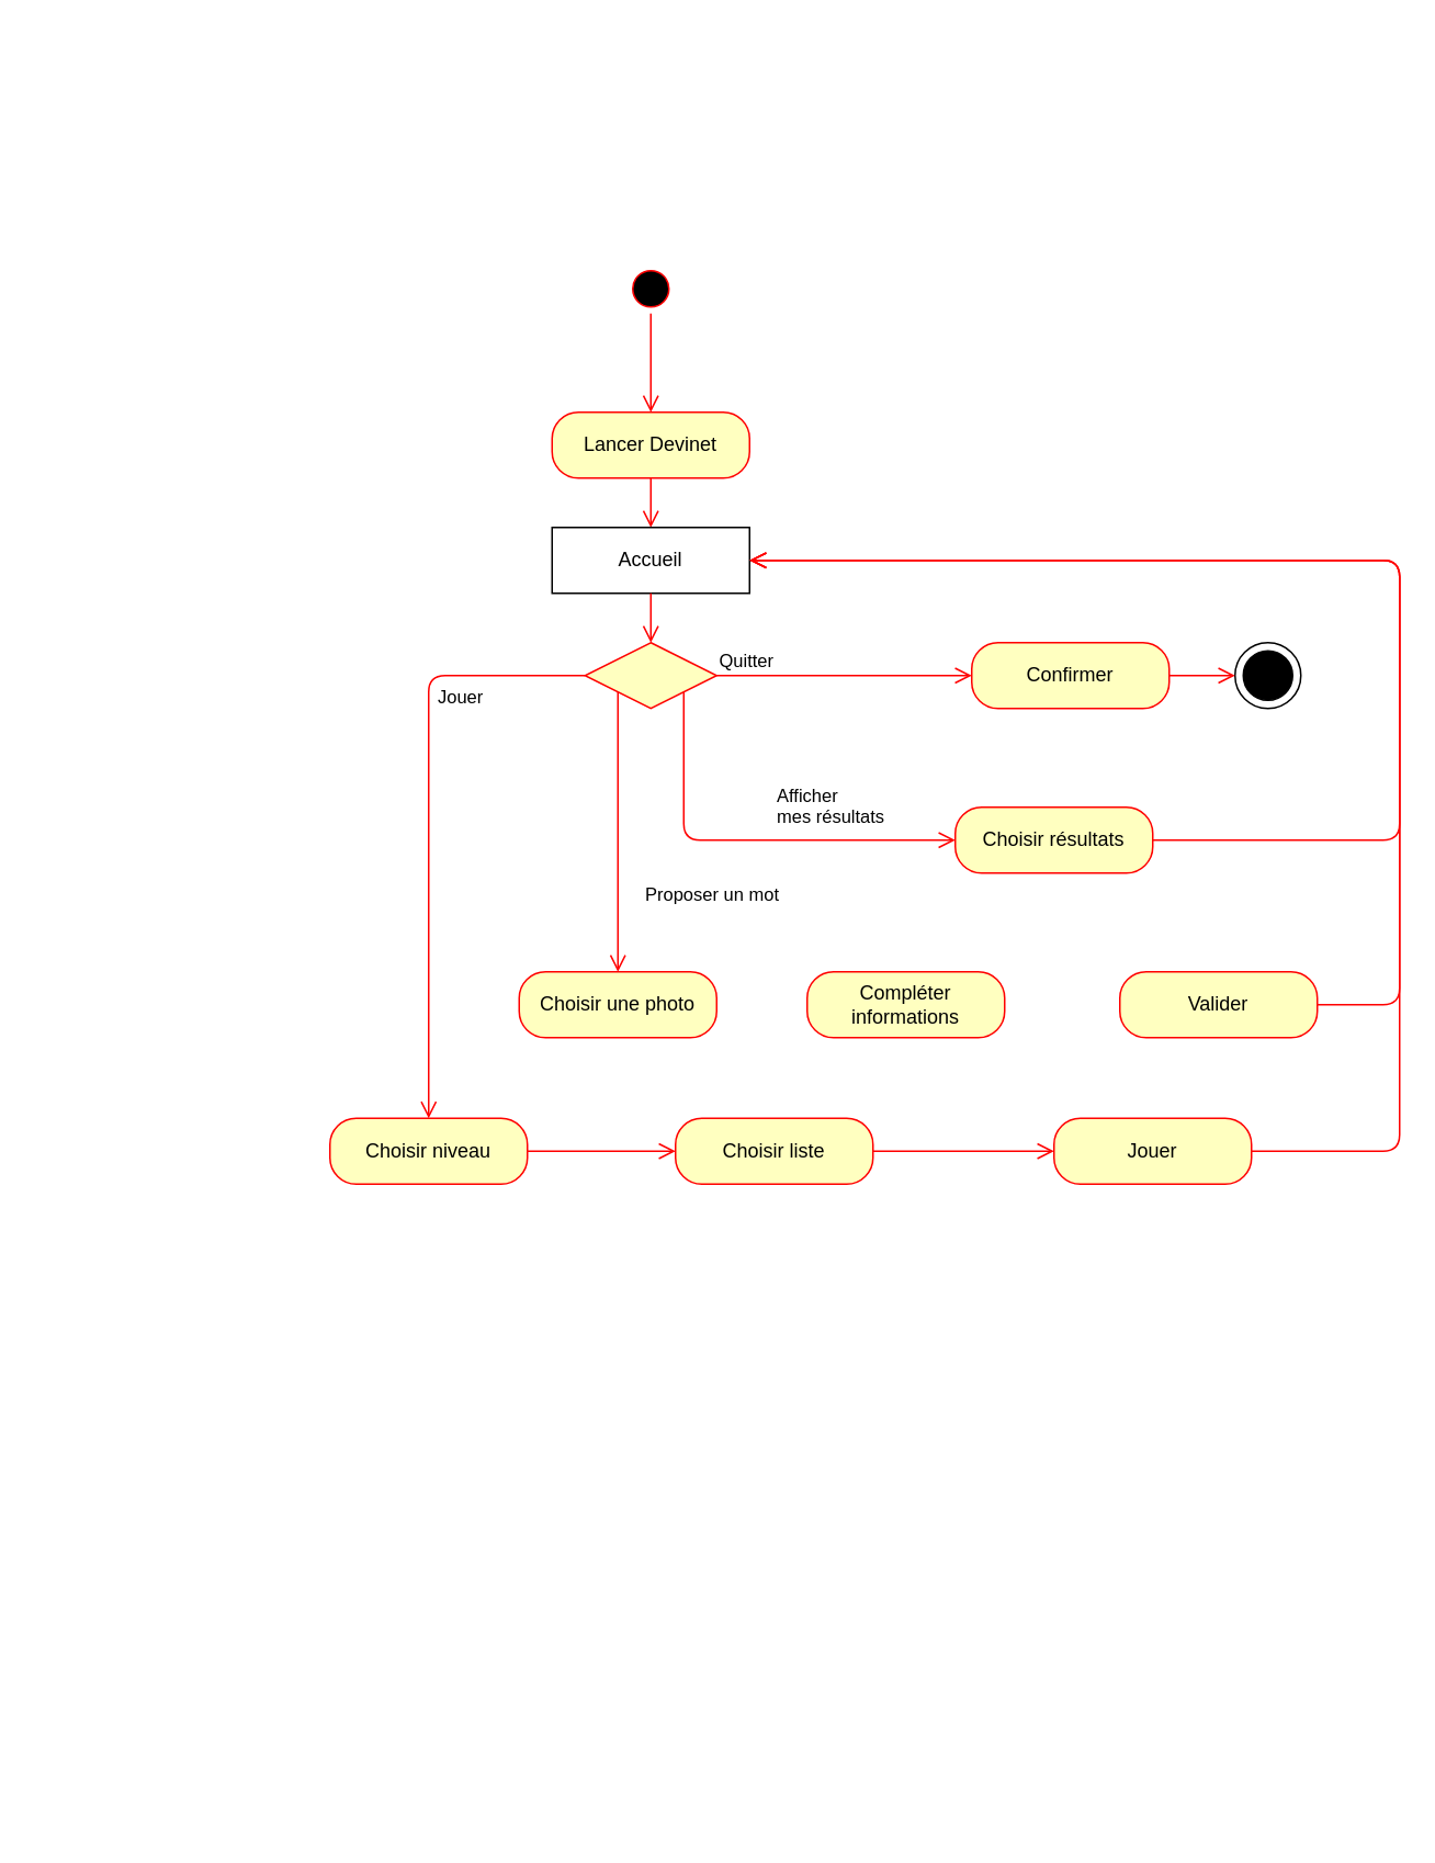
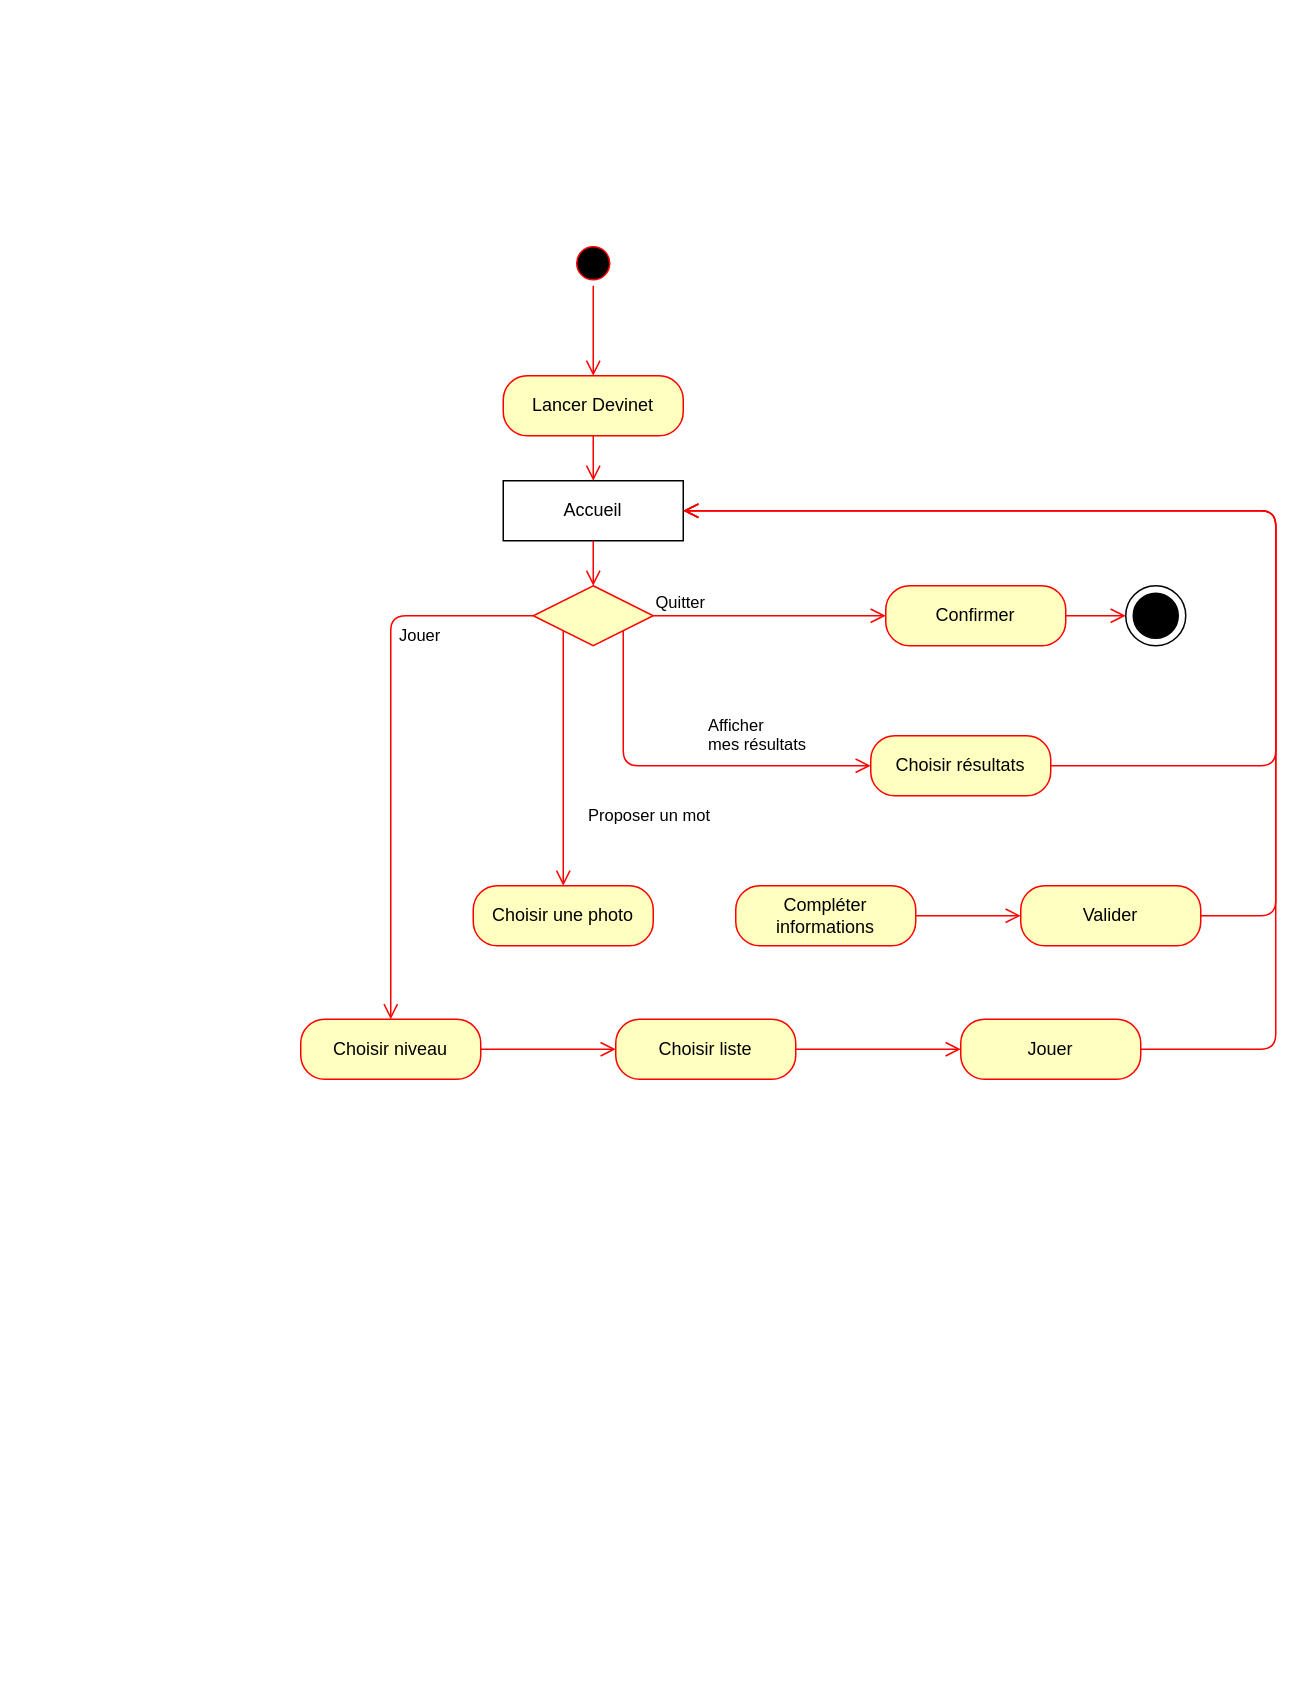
  <mxCell id="0" />
  <mxCell id="1" parent="0" />
  <mxCell id="2" value="" style="group;movable=0;resizable=0;rotatable=0;deletable=0;editable=0;connectable=0;" vertex="1" connectable="0" parent="1"><mxGeometry x="20" y="20" width="620" height="1090" as="geometry" /></mxCell>
  <mxCell id="3" value="" style="ellipse;html=1;shape=startState;fillColor=#000000;strokeColor=#ff0000;" vertex="1" parent="1"><mxGeometry x="380" y="160" width="30" height="30" as="geometry" /></mxCell>
  <mxCell id="4" value="" style="edgeStyle=orthogonalEdgeStyle;html=1;verticalAlign=bottom;endArrow=open;endSize=8;strokeColor=#ff0000;" edge="1" source="3" parent="1"><mxGeometry relative="1" as="geometry"><mxPoint x="395" y="250" as="targetPoint" /></mxGeometry></mxCell>
  <mxCell id="5" value="Lancer Devinet" style="rounded=1;whiteSpace=wrap;html=1;arcSize=40;fontColor=#000000;fillColor=#ffffc0;strokeColor=#ff0000;" vertex="1" parent="1"><mxGeometry x="335" y="250" width="120" height="40" as="geometry" /></mxCell>
  <mxCell id="6" value="" style="edgeStyle=orthogonalEdgeStyle;html=1;verticalAlign=bottom;endArrow=open;endSize=8;strokeColor=#ff0000;" edge="1" source="5" parent="1" target="10"><mxGeometry relative="1" as="geometry"><mxPoint x="390" y="370" as="targetPoint" /></mxGeometry></mxCell>
  <mxCell id="7" value="" style="rhombus;whiteSpace=wrap;html=1;fillColor=#ffffc0;strokeColor=#ff0000;" vertex="1" parent="1"><mxGeometry x="355" y="390" width="80" height="40" as="geometry" /></mxCell>
  <mxCell id="8" value="Quitter" style="edgeStyle=orthogonalEdgeStyle;html=1;align=left;verticalAlign=bottom;endArrow=open;endSize=8;strokeColor=#ff0000;" edge="1" source="7" parent="1" target="14"><mxGeometry x="-1" relative="1" as="geometry"><mxPoint x="560" y="410" as="targetPoint" /></mxGeometry></mxCell>
  <mxCell id="9" value="Afficher &lt;br&gt;mes&amp;nbsp;résultats" style="edgeStyle=orthogonalEdgeStyle;html=1;align=left;verticalAlign=top;endArrow=open;endSize=8;strokeColor=#ff0000;exitX=1;exitY=1;exitDx=0;exitDy=0;" edge="1" source="7" parent="1" target="22"><mxGeometry x="0.137" y="40" relative="1" as="geometry"><mxPoint x="375" y="540" as="targetPoint" /><Array as="points"><mxPoint x="415" y="510" /></Array><mxPoint as="offset" /></mxGeometry></mxCell>
  <mxCell id="10" value="Accueil" style="rounded=0;whiteSpace=wrap;html=1;" vertex="1" parent="1"><mxGeometry x="335" y="320" width="120" height="40" as="geometry" /></mxCell>
  <mxCell id="11" value="Jouer" style="edgeStyle=orthogonalEdgeStyle;html=1;align=left;verticalAlign=top;endArrow=open;endSize=8;strokeColor=#ff0000;" edge="1" parent="1" source="7" target="24"><mxGeometry x="-0.5" relative="1" as="geometry"><mxPoint x="260" y="650" as="targetPoint" /><mxPoint x="335" y="440" as="sourcePoint" /><Array as="points"><mxPoint x="260" y="410" /></Array><mxPoint as="offset" /></mxGeometry></mxCell>
  <mxCell id="12" value="Proposer un mot" style="edgeStyle=orthogonalEdgeStyle;html=1;align=left;verticalAlign=top;endArrow=open;endSize=8;strokeColor=#ff0000;exitX=0;exitY=1;exitDx=0;exitDy=0;entryX=0.5;entryY=0;entryDx=0;entryDy=0;" edge="1" parent="1" source="7" target="16"><mxGeometry x="0.294" y="15" relative="1" as="geometry"><mxPoint x="315" y="800" as="targetPoint" /><mxPoint x="180" y="700" as="sourcePoint" /><Array as="points"><mxPoint x="375" y="580" /><mxPoint x="375" y="580" /></Array><mxPoint as="offset" /></mxGeometry></mxCell>
  <mxCell id="13" value="" style="shape=mxgraph.sysml.actFinal;html=1;verticalLabelPosition=bottom;labelBackgroundColor=#ffffff;verticalAlign=top;" vertex="1" parent="1"><mxGeometry x="750" y="390" width="40" height="40" as="geometry" /></mxCell>
  <mxCell id="14" value="Confirmer" style="rounded=1;whiteSpace=wrap;html=1;arcSize=40;fontColor=#000000;fillColor=#ffffc0;strokeColor=#ff0000;" vertex="1" parent="1"><mxGeometry x="590" y="390" width="120" height="40" as="geometry" /></mxCell>
  <mxCell id="15" value="" style="edgeStyle=orthogonalEdgeStyle;html=1;verticalAlign=bottom;endArrow=open;endSize=8;strokeColor=#ff0000;" edge="1" source="14" parent="1" target="13"><mxGeometry relative="1" as="geometry"><mxPoint x="590" y="610" as="targetPoint" /></mxGeometry></mxCell>
  <mxCell id="16" value="Choisir une photo" style="rounded=1;whiteSpace=wrap;html=1;arcSize=40;fontColor=#000000;fillColor=#ffffc0;strokeColor=#ff0000;" vertex="1" parent="1"><mxGeometry x="315" y="590" width="120" height="40" as="geometry" /></mxCell>
  <mxCell id="17" value="Compléter informations" style="rounded=1;whiteSpace=wrap;html=1;arcSize=40;fontColor=#000000;fillColor=#ffffc0;strokeColor=#ff0000;" vertex="1" parent="1"><mxGeometry x="490" y="590" width="120" height="40" as="geometry" /></mxCell>
+ <mxCell id="18" value="" style="edgeStyle=orthogonalEdgeStyle;html=1;verticalAlign=bottom;endArrow=open;endSize=8;strokeColor=#ff0000;" edge="1" source="17" parent="1" target="19"><mxGeometry relative="1" as="geometry"><mxPoint x="660" y="740" as="targetPoint" /></mxGeometry></mxCell>
  <mxCell id="19" value="Valider" style="rounded=1;whiteSpace=wrap;html=1;arcSize=40;fontColor=#000000;fillColor=#ffffc0;strokeColor=#ff0000;" vertex="1" parent="1"><mxGeometry x="680" y="590" width="120" height="40" as="geometry" /></mxCell>
  <mxCell id="20" value="" style="edgeStyle=orthogonalEdgeStyle;html=1;verticalAlign=bottom;endArrow=open;endSize=8;strokeColor=#ff0000;" edge="1" parent="1" source="10" target="7"><mxGeometry relative="1" as="geometry"><mxPoint x="405" y="330" as="targetPoint" /><mxPoint x="405" y="300" as="sourcePoint" /></mxGeometry></mxCell>
  <mxCell id="21" value="" style="edgeStyle=orthogonalEdgeStyle;html=1;verticalAlign=bottom;endArrow=open;endSize=8;strokeColor=#ff0000;" edge="1" parent="1" source="19" target="10"><mxGeometry relative="1" as="geometry"><mxPoint x="440" y="400" as="targetPoint" /><mxPoint x="405.04" y="370" as="sourcePoint" /><Array as="points"><mxPoint x="850" y="610" /><mxPoint x="850" y="340" /></Array></mxGeometry></mxCell>
  <mxCell id="22" value="Choisir résultats" style="rounded=1;whiteSpace=wrap;html=1;arcSize=40;fontColor=#000000;fillColor=#ffffc0;strokeColor=#ff0000;" vertex="1" parent="1"><mxGeometry x="580" y="490" width="120" height="40" as="geometry" /></mxCell>
  <mxCell id="23" value="" style="edgeStyle=orthogonalEdgeStyle;html=1;verticalAlign=bottom;endArrow=open;endSize=8;strokeColor=#ff0000;entryX=1;entryY=0.5;entryDx=0;entryDy=0;" edge="1" parent="1" source="22" target="10"><mxGeometry relative="1" as="geometry"><mxPoint x="375" y="660" as="targetPoint" /><mxPoint x="385" y="710" as="sourcePoint" /><Array as="points"><mxPoint x="850" y="510" /><mxPoint x="850" y="340" /></Array></mxGeometry></mxCell>
  <mxCell id="24" value="Choisir niveau" style="rounded=1;whiteSpace=wrap;html=1;arcSize=40;fontColor=#000000;fillColor=#ffffc0;strokeColor=#ff0000;" vertex="1" parent="1"><mxGeometry x="200" y="679" width="120" height="40" as="geometry" /></mxCell>
  <mxCell id="25" value="" style="edgeStyle=orthogonalEdgeStyle;html=1;verticalAlign=bottom;endArrow=open;endSize=8;strokeColor=#ff0000;" edge="1" source="24" parent="1" target="26"><mxGeometry relative="1" as="geometry"><mxPoint x="260" y="779" as="targetPoint" /></mxGeometry></mxCell>
  <mxCell id="26" value="Choisir liste" style="rounded=1;whiteSpace=wrap;html=1;arcSize=40;fontColor=#000000;fillColor=#ffffc0;strokeColor=#ff0000;" vertex="1" parent="1"><mxGeometry x="410" y="679" width="120" height="40" as="geometry" /></mxCell>
  <mxCell id="27" value="" style="edgeStyle=orthogonalEdgeStyle;html=1;verticalAlign=bottom;endArrow=open;endSize=8;strokeColor=#ff0000;" edge="1" source="26" parent="1" target="28"><mxGeometry relative="1" as="geometry"><mxPoint x="430" y="880" as="targetPoint" /></mxGeometry></mxCell>
  <mxCell id="28" value="Jouer" style="rounded=1;whiteSpace=wrap;html=1;arcSize=40;fontColor=#000000;fillColor=#ffffc0;strokeColor=#ff0000;" vertex="1" parent="1"><mxGeometry x="640" y="679" width="120" height="40" as="geometry" /></mxCell>
  <mxCell id="29" value="" style="edgeStyle=orthogonalEdgeStyle;html=1;verticalAlign=bottom;endArrow=open;endSize=8;strokeColor=#ff0000;exitX=1;exitY=0.5;exitDx=0;exitDy=0;" edge="1" source="28" parent="1" target="10"><mxGeometry relative="1" as="geometry"><mxPoint x="620" y="790" as="targetPoint" /><mxPoint x="780" y="800" as="sourcePoint" /><Array as="points"><mxPoint x="850" y="699" /><mxPoint x="850" y="340" /></Array></mxGeometry></mxCell>
